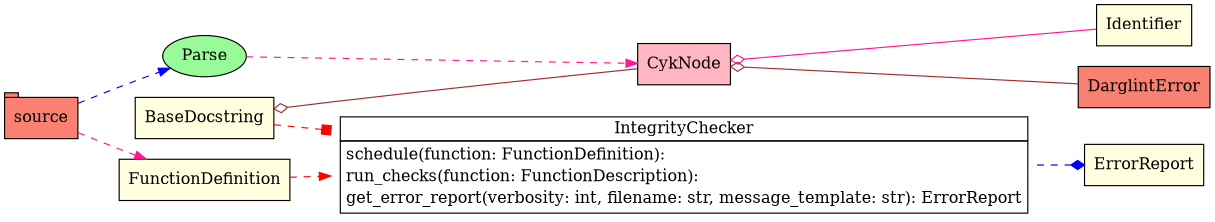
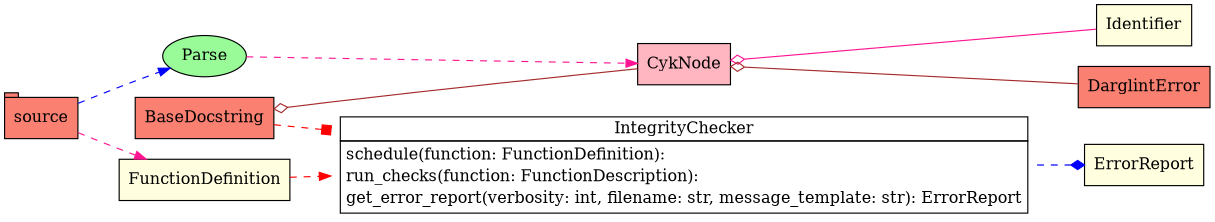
  digraph {
    rankdir=LR
    node [fillcolor=salmon shape=rect style=filled]
    edge [arrowhead=normal color=deeppink style=dashed]
    n1 [label=source shape=tab]
    n2 [fillcolor=palegreen label=Parse shape=oval]
    FunctionDefinition [fillcolor=lightyellow]
    CykNode [fillcolor=lightpink]
    n5 [label=<     <table border="0" cellborder="1" cellspacing="0">       <tr><td colspan="2">IntegrityChecker</td></tr>       <tr>         <td>           <table border="0" cellborder="0" cellspacing="0">             <tr>               <td align="left">schedule(function: FunctionDefinition):</td>               <td></td>             </tr>             <tr>               <td align="left">run_checks(function: FunctionDescription): </td>               <td></td>             </tr>             <tr>               <td align="left">get_error_report(verbosity: int, filename: str, message_template: str):</td>               <td>ErrorReport</td>             </tr>           </table>         </td>       </tr>     </table>   > shape=plaintext fillcolor="" style=""]
    Identifier [fillcolor=lightyellow]
    DarglintError
    ErrorReport [fillcolor=lightyellow]
-   BaseDocstring [fillcolor=lightyellow]
+   BaseDocstring
    n1 -> n2 [color=blue]
    n1 -> FunctionDefinition
    n2 -> CykNode
    FunctionDefinition -> n5 [color=red]
    CykNode -> Identifier [arrowhead=none arrowtail=odiamond dir=both style=solid]
    CykNode -> DarglintError [arrowhead=none arrowtail=odiamond color=brown dir=both style=solid]
    n5 -> ErrorReport [arrowhead=diamond color=blue]
    BaseDocstring -> CykNode [arrowhead=none arrowtail=odiamond color=brown dir=both style=solid]
    BaseDocstring -> n5 [arrowhead=box color=red]
  }
